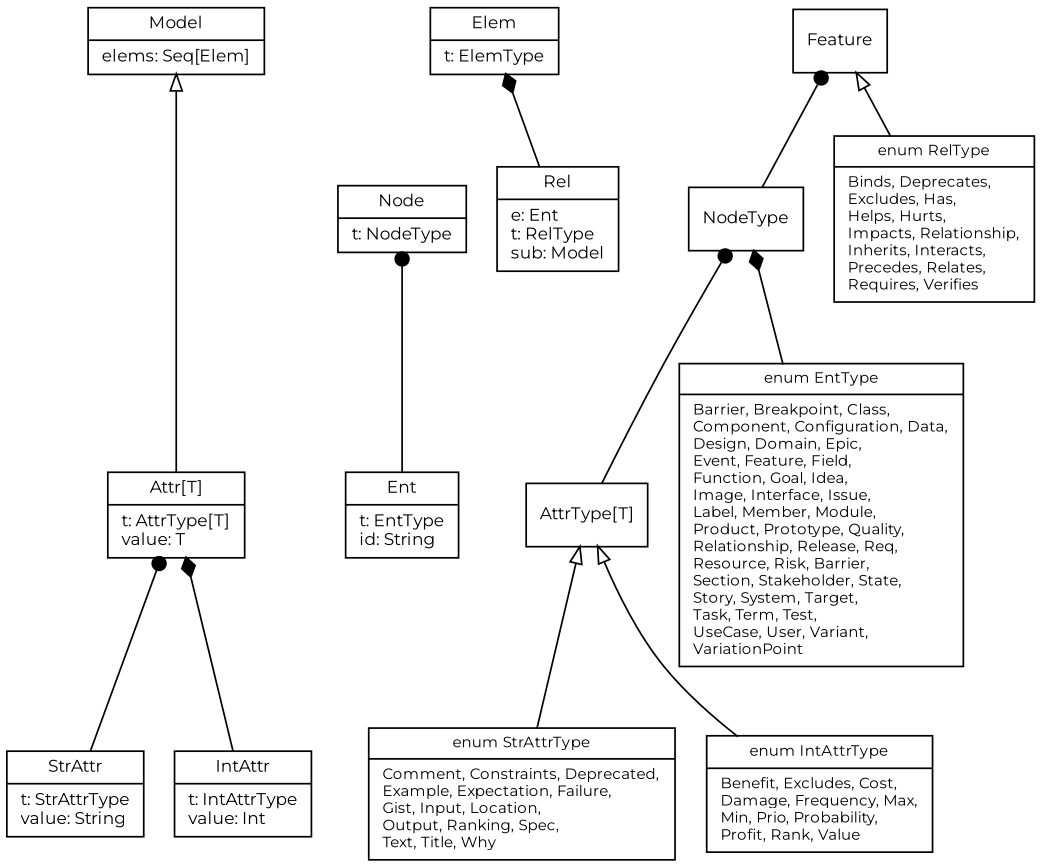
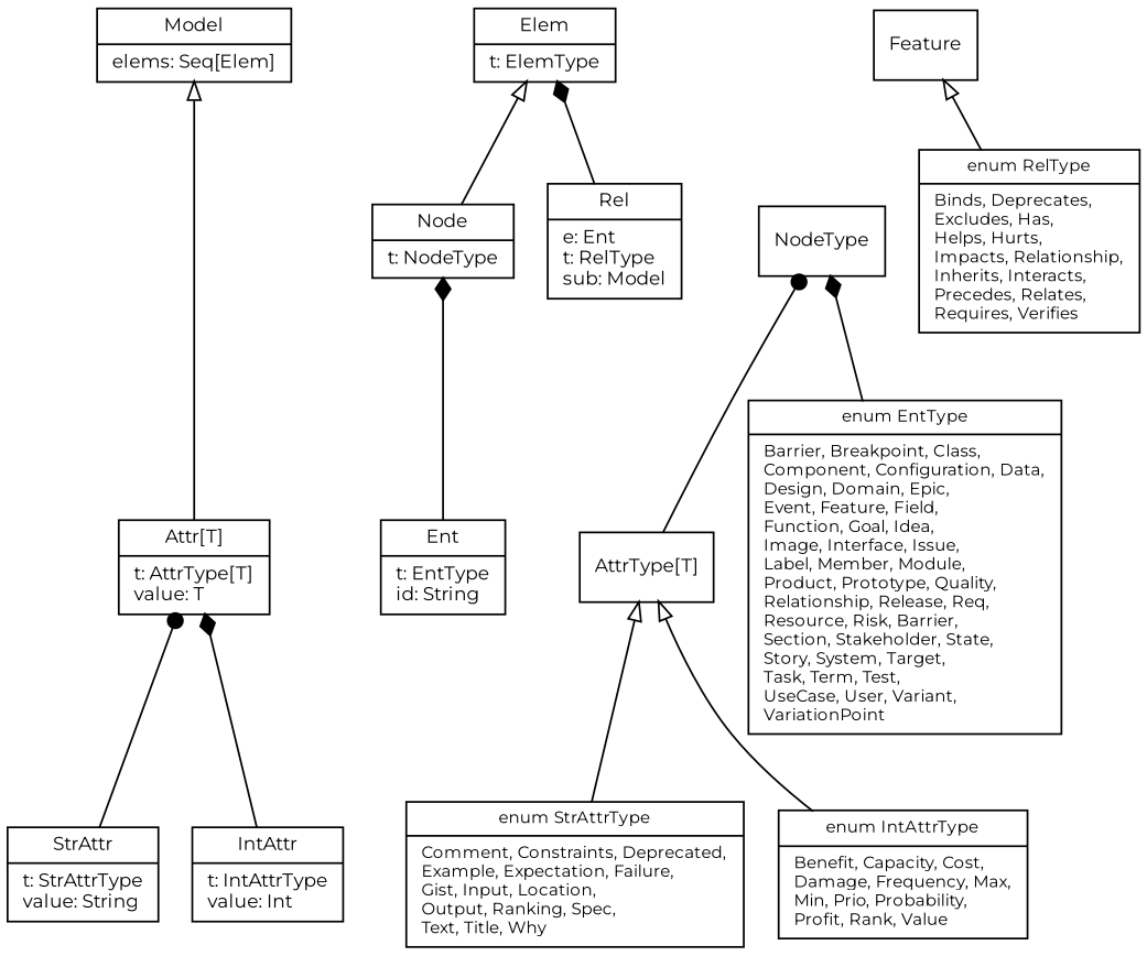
  digraph {
    fontname=Montserrat
    fontsize=10
    nojustify=true
    ordering=out
    rankdir=BT
    node [fontname=Montserrat fontsize=10 shape=record]
    edge [arrowhead=onormal fontname=Montserrat]
    n1 [label="{Model|elems: Seq[Elem]}"]
    n2 [label="{Elem|t: ElemType}"]
    n3 [label=Feature]
    n4 [label="{Node|t: NodeType}"]
    n5 [label="{Rel|e: Ent\lt: RelType\lsub: Model\l}"]
    n6 [label="{Ent|t: EntType\lid: String\l}"]
    n7 [label="{Attr[T]|t: AttrType[T]\lvalue: T\l}"]
    n8 [label="{AttrType[T]}"]
    n9 [label="{NodeType}"]
    n10 [label="{StrAttr|t: StrAttrType\lvalue: String\l}"]
    n11 [label="{IntAttr|t: IntAttrType\lvalue: Int\l}"]
    n12 [fontsize=9 label="{enum RelType|Binds, Deprecates,\lExcludes, Has,\lHelps, Hurts,\lImpacts, Relationship,\lInherits, Interacts,\lPrecedes, Relates,\lRequires, Verifies\l}"]
    n13 [fontsize=9 label="{enum EntType|Barrier, Breakpoint, Class,\lComponent, Configuration, Data,\lDesign, Domain, Epic,\lEvent, Feature, Field,\lFunction, Goal, Idea,\lImage, Interface, Issue,\lLabel, Member, Module,\lProduct, Prototype, Quality,\lRelationship, Release, Req,\lResource, Risk, Barrier,\lSection, Stakeholder, State,\lStory, System, Target,\lTask, Term, Test,\lUseCase, User, Variant,\lVariationPoint\l}"]
    n14 [fontsize=9 label="{enum StrAttrType|Comment, Constraints, Deprecated,\lExample, Expectation, Failure,\lGist, Input, Location,\lOutput, Ranking, Spec,\lText, Title, Why\l}"]
-   n15 [fontsize=9 label="{enum IntAttrType|Benefit, Excludes, Cost,\lDamage, Frequency, Max,\lMin, Prio, Probability,\lProfit, Rank, Value\l}"]
+   n15 [fontsize=9 label="{enum IntAttrType|Benefit, Capacity, Cost,\lDamage, Frequency, Max,\lMin, Prio, Probability,\lProfit, Rank, Value\l}"]
    subgraph sub_1 {
      rank=same
      n1
      n2
      n3
    }
    subgraph sub_2 {
      rank=same
      n4
      n5
    }
    subgraph sub_3 {
      rank=same
      n6
      n7
      n8
    }
+   n4 -> n2
    n5 -> n2 [arrowhead=diamond]
-   n6 -> n4 [arrowhead=dot]
+   n6 -> n4 [arrowhead=diamond]
    n7 -> n1
    n8 -> n9 [arrowhead=dot]
-   n9 -> n3 [arrowhead=dot]
    n10 -> n7 [arrowhead=dot]
    n11 -> n7 [arrowhead=diamond]
    n12 -> n3
    n13 -> n9 [arrowhead=diamond]
    n14 -> n8
    n15 -> n8
  }
